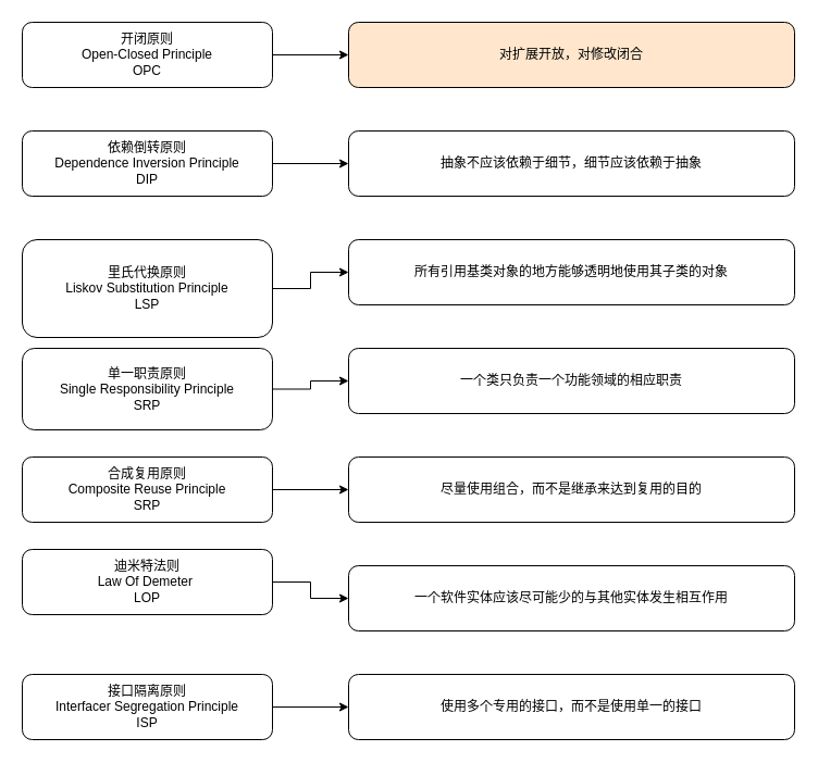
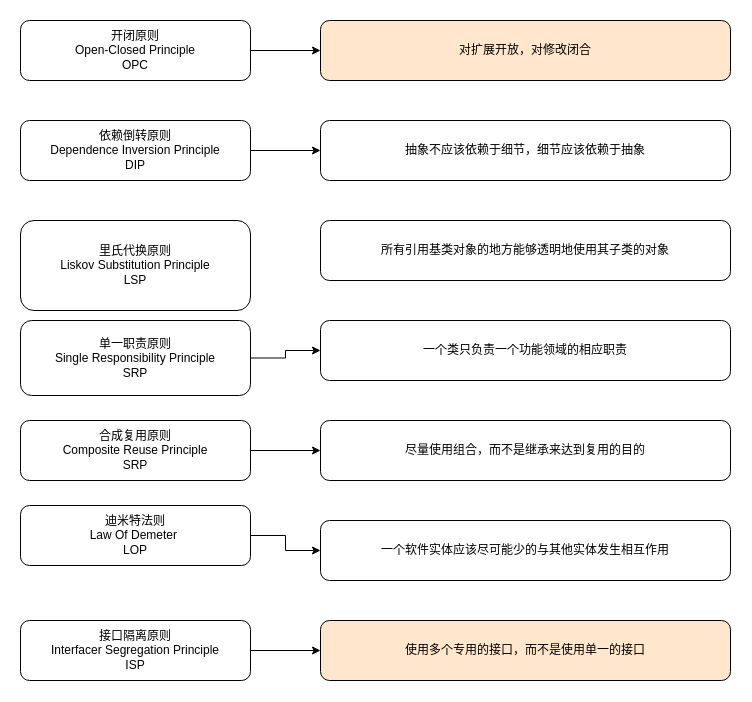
  <mxCell id="0" />
  <mxCell id="1" parent="0" />
  <mxCell id="2" style="edgeStyle=orthogonalEdgeStyle;rounded=0;orthogonalLoop=1;jettySize=auto;html=1;entryX=0;entryY=0.5;entryDx=0;entryDy=0;" edge="1" parent="1" source="3" target="4"><mxGeometry relative="1" as="geometry" /></mxCell>
  <mxCell id="3" value="开闭原则&lt;br&gt;Open-Closed Principle&lt;br&gt;OPC" style="rounded=1;whiteSpace=wrap;html=1;" vertex="1" parent="1"><mxGeometry x="20" y="20" width="230" height="60" as="geometry" /></mxCell>
  <mxCell id="4" value="对扩展开放，对修改闭合" style="rounded=1;whiteSpace=wrap;html=1;fillColor=#ffe6cc;" vertex="1" parent="1"><mxGeometry x="320" y="20" width="410" height="60" as="geometry" /></mxCell>
  <mxCell id="5" style="edgeStyle=orthogonalEdgeStyle;rounded=0;orthogonalLoop=1;jettySize=auto;html=1;entryX=0;entryY=0.5;entryDx=0;entryDy=0;" edge="1" parent="1" source="6" target="7"><mxGeometry relative="1" as="geometry" /></mxCell>
  <mxCell id="6" value="依赖倒转原则&lt;br&gt;Dependence Inversion Principle&lt;br&gt;DIP" style="rounded=1;whiteSpace=wrap;html=1;" vertex="1" parent="1"><mxGeometry x="20" y="120" width="230" height="60" as="geometry" /></mxCell>
  <mxCell id="7" value="抽象不应该依赖于细节，细节应该依赖于抽象" style="rounded=1;whiteSpace=wrap;html=1;" vertex="1" parent="1"><mxGeometry x="320" y="120" width="410" height="60" as="geometry" /></mxCell>
- <mxCell id="8" style="edgeStyle=orthogonalEdgeStyle;rounded=0;orthogonalLoop=1;jettySize=auto;html=1;" edge="1" parent="1" source="9" target="10"><mxGeometry relative="1" as="geometry" /></mxCell>
  <mxCell id="9" value="里氏代换原则&lt;br&gt;Liskov Substitution Principle&lt;br&gt;LSP" style="rounded=1;whiteSpace=wrap;html=1;" vertex="1" parent="1"><mxGeometry x="20" y="220" width="230" height="90" as="geometry" /></mxCell>
  <mxCell id="10" value="所有引用基类对象的地方能够透明地使用其子类的对象" style="rounded=1;whiteSpace=wrap;html=1;" vertex="1" parent="1"><mxGeometry x="320" y="220" width="410" height="60" as="geometry" /></mxCell>
  <mxCell id="11" style="edgeStyle=orthogonalEdgeStyle;rounded=0;orthogonalLoop=1;jettySize=auto;html=1;entryX=0;entryY=0.5;entryDx=0;entryDy=0;" edge="1" parent="1" source="12" target="13"><mxGeometry relative="1" as="geometry" /></mxCell>
  <mxCell id="12" value="单一职责原则&lt;br&gt;Single Responsibility Principle&lt;br&gt;SRP" style="rounded=1;whiteSpace=wrap;html=1;" vertex="1" parent="1"><mxGeometry x="20" y="320" width="230" height="75" as="geometry" /></mxCell>
  <mxCell id="13" value="一个类只负责一个功能领域的相应职责" style="rounded=1;whiteSpace=wrap;html=1;" vertex="1" parent="1"><mxGeometry x="320" y="320" width="410" height="60" as="geometry" /></mxCell>
  <mxCell id="14" style="edgeStyle=orthogonalEdgeStyle;rounded=0;orthogonalLoop=1;jettySize=auto;html=1;entryX=0;entryY=0.5;entryDx=0;entryDy=0;" edge="1" parent="1" source="15" target="16"><mxGeometry relative="1" as="geometry" /></mxCell>
  <mxCell id="15" value="合成复用原则&lt;br&gt;Composite Reuse Principle&lt;br&gt;SRP" style="rounded=1;whiteSpace=wrap;html=1;" vertex="1" parent="1"><mxGeometry x="20" y="420" width="230" height="60" as="geometry" /></mxCell>
  <mxCell id="16" value="尽量使用组合，而不是继承来达到复用的目的" style="rounded=1;whiteSpace=wrap;html=1;" vertex="1" parent="1"><mxGeometry x="320" y="420" width="410" height="60" as="geometry" /></mxCell>
  <mxCell id="17" style="edgeStyle=orthogonalEdgeStyle;rounded=0;orthogonalLoop=1;jettySize=auto;html=1;entryX=0;entryY=0.5;entryDx=0;entryDy=0;" edge="1" parent="1" source="18" target="19"><mxGeometry relative="1" as="geometry" /></mxCell>
  <mxCell id="18" value="迪米特法则&lt;br&gt;Law Of Demeter&amp;nbsp;&lt;br&gt;LOP" style="rounded=1;whiteSpace=wrap;html=1;" vertex="1" parent="1"><mxGeometry x="20" y="505" width="230" height="60" as="geometry" /></mxCell>
  <mxCell id="19" value="一个软件实体应该尽可能少的与其他实体发生相互作用" style="rounded=1;whiteSpace=wrap;html=1;" vertex="1" parent="1"><mxGeometry x="320" y="520" width="410" height="60" as="geometry" /></mxCell>
  <mxCell id="20" style="edgeStyle=orthogonalEdgeStyle;rounded=0;orthogonalLoop=1;jettySize=auto;html=1;entryX=0;entryY=0.5;entryDx=0;entryDy=0;" edge="1" parent="1" source="21" target="22"><mxGeometry relative="1" as="geometry" /></mxCell>
  <mxCell id="21" value="接口隔离原则&lt;br&gt;Interfacer Segregation Principle&lt;br&gt;ISP" style="rounded=1;whiteSpace=wrap;html=1;" vertex="1" parent="1"><mxGeometry x="20" y="620" width="230" height="60" as="geometry" /></mxCell>
- <mxCell id="22" value="使用多个专用的接口，而不是使用单一的接口" style="rounded=1;whiteSpace=wrap;html=1;" vertex="1" parent="1"><mxGeometry x="320" y="620" width="410" height="60" as="geometry" /></mxCell>
+ <mxCell id="22" value="使用多个专用的接口，而不是使用单一的接口" style="rounded=1;whiteSpace=wrap;html=1;fillColor=#ffe6cc;" vertex="1" parent="1"><mxGeometry x="320" y="620" width="410" height="60" as="geometry" /></mxCell>
